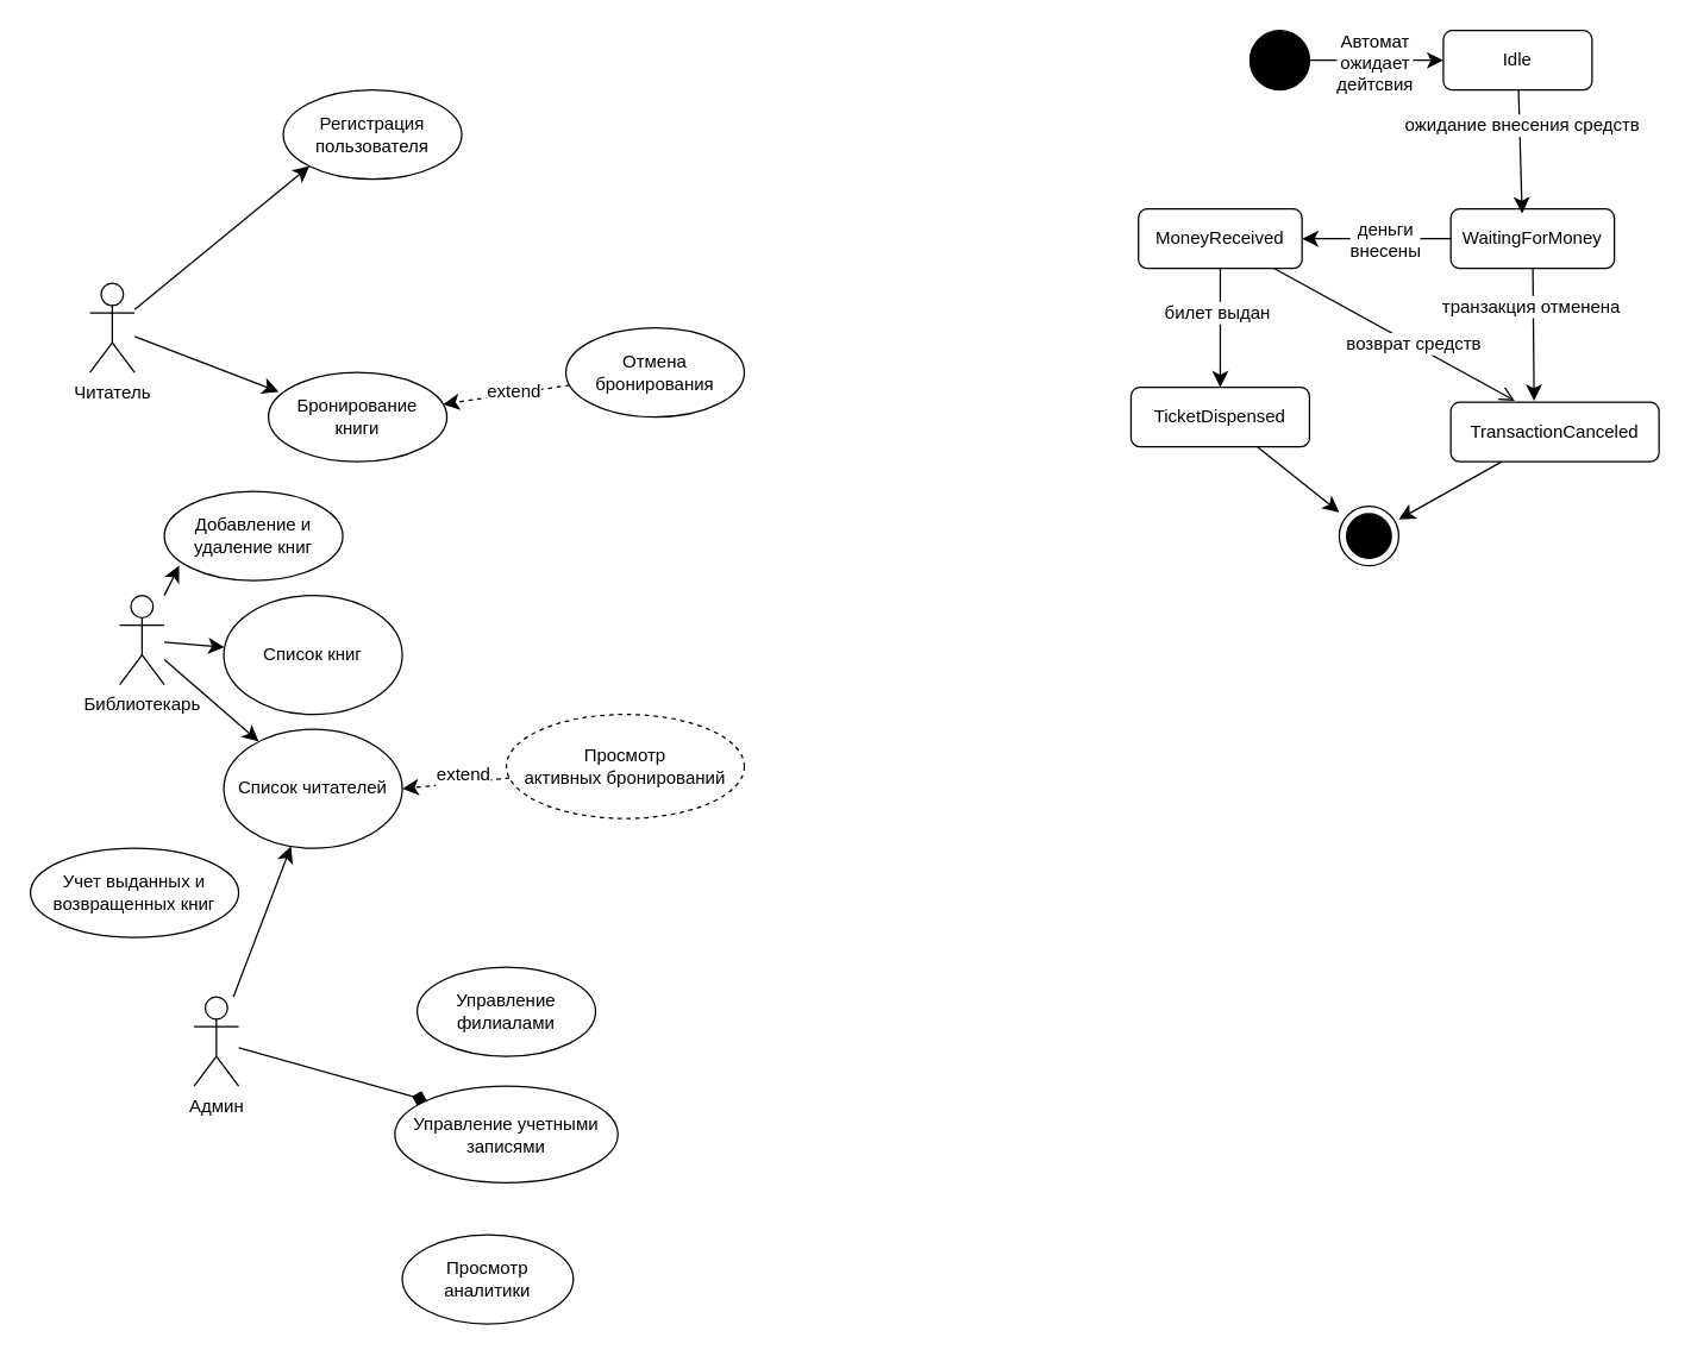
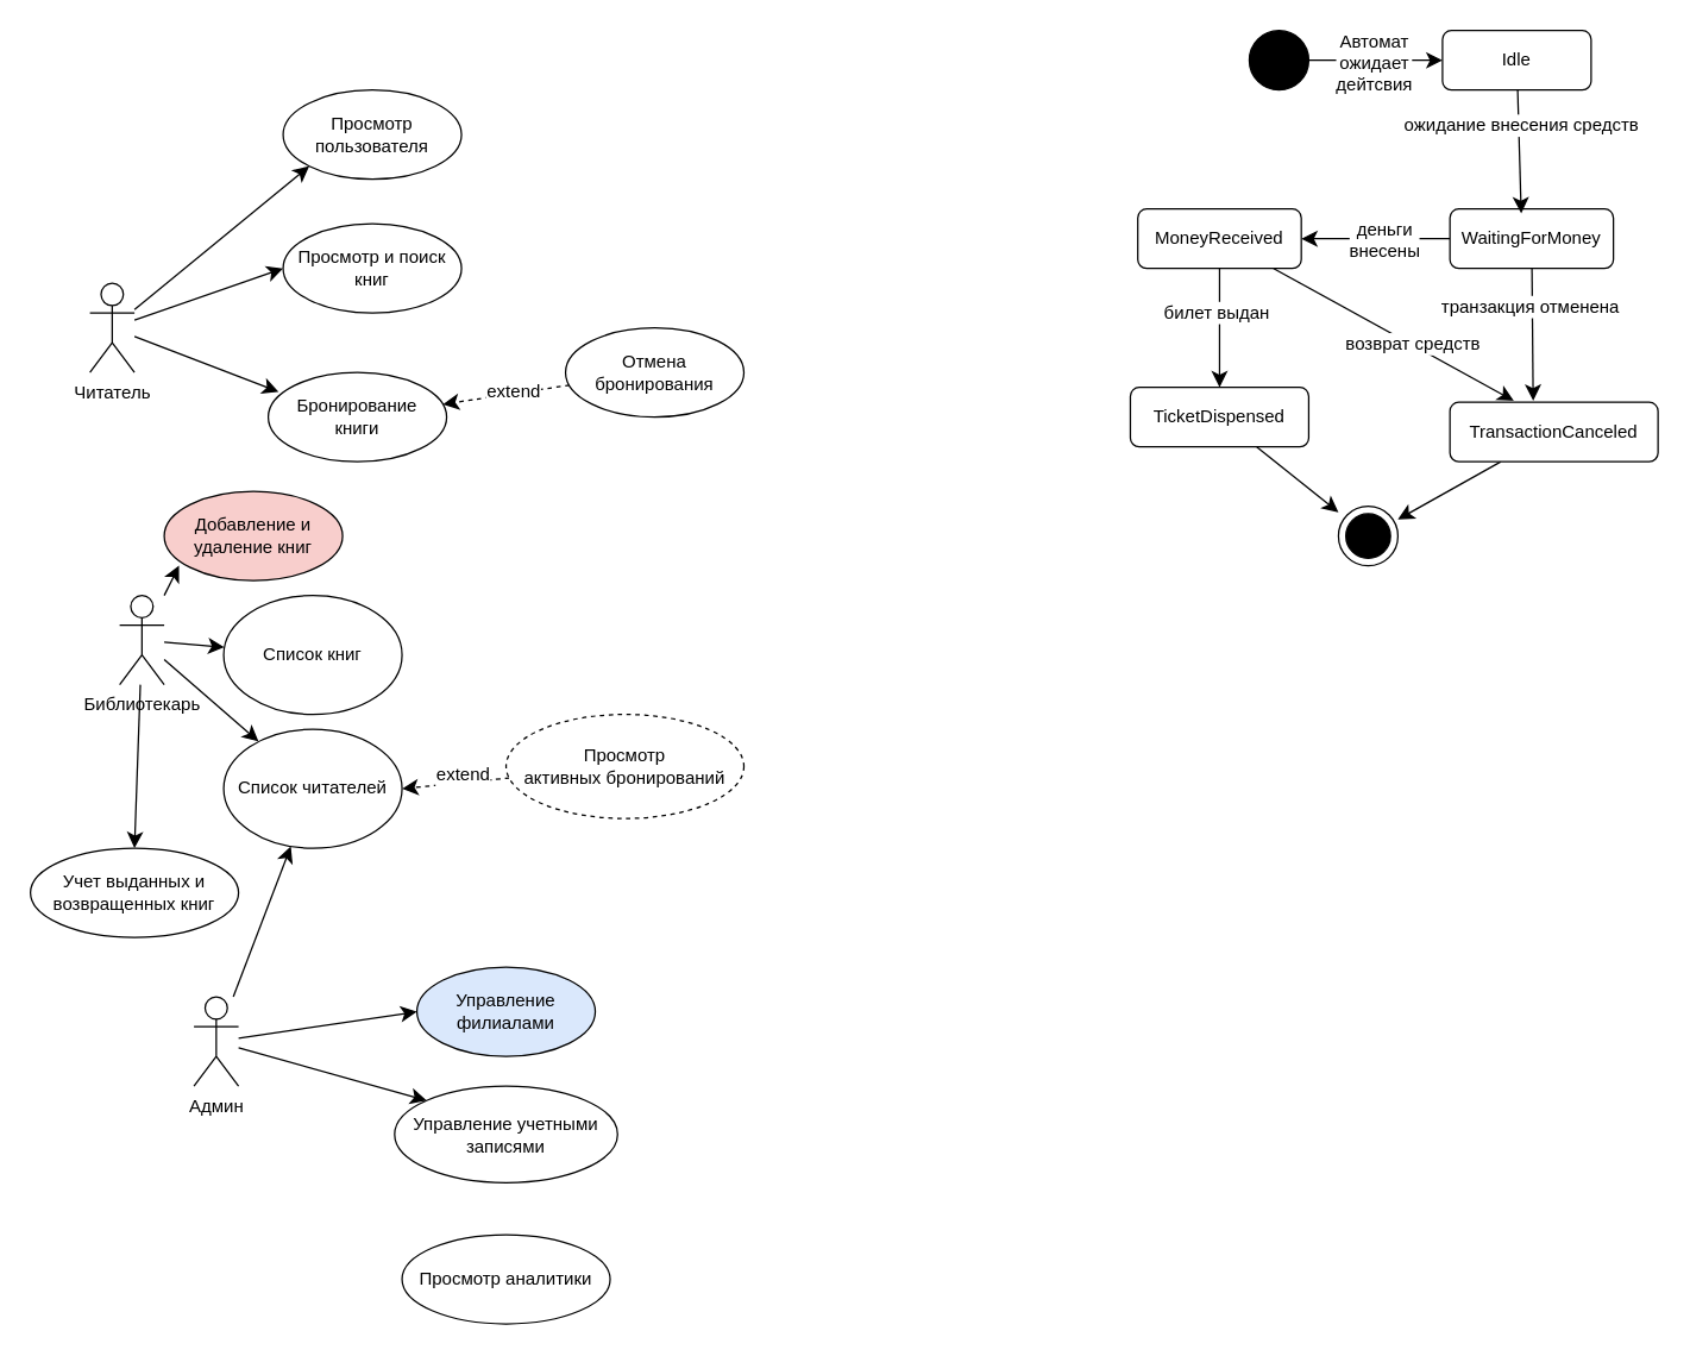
  <mxCell id="0" />
  <mxCell id="1" parent="0" />
  <mxCell id="2" style="edgeStyle=none;curved=1;rounded=0;orthogonalLoop=1;jettySize=auto;html=1;fontSize=12;startSize=8;endSize=8;" edge="1" parent="1" source="5" target="27"><mxGeometry relative="1" as="geometry" /></mxCell>
  <mxCell id="3" style="edgeStyle=none;curved=1;rounded=0;orthogonalLoop=1;jettySize=auto;html=1;fontSize=12;startSize=8;endSize=8;" edge="1" parent="1" source="5" target="28"><mxGeometry relative="1" as="geometry" /></mxCell>
+ <mxCell id="4" style="edgeStyle=none;curved=1;rounded=0;orthogonalLoop=1;jettySize=auto;html=1;entryX=0.5;entryY=0;entryDx=0;entryDy=0;fontSize=12;startSize=8;endSize=8;" edge="1" parent="1" source="5" target="19"><mxGeometry relative="1" as="geometry" /></mxCell>
  <mxCell id="5" value="Библиотекарь" style="shape=umlActor;verticalLabelPosition=bottom;verticalAlign=top;html=1;outlineConnect=0;" vertex="1" parent="1"><mxGeometry x="80" y="400" width="30" height="60" as="geometry" /></mxCell>
- <mxCell id="7" style="edgeStyle=none;curved=1;rounded=0;orthogonalLoop=1;jettySize=auto;html=1;entryX=0;entryY=0;entryDx=0;entryDy=0;fontSize=12;startSize=8;endSize=8;endArrow=diamond;" edge="1" parent="1" source="8" target="21"><mxGeometry relative="1" as="geometry" /></mxCell>
+ <mxCell id="6" style="edgeStyle=none;curved=1;rounded=0;orthogonalLoop=1;jettySize=auto;html=1;entryX=0;entryY=0.5;entryDx=0;entryDy=0;fontSize=12;startSize=8;endSize=8;" edge="1" parent="1" source="8" target="20"><mxGeometry relative="1" as="geometry" /></mxCell>
+ <mxCell id="7" style="edgeStyle=none;curved=1;rounded=0;orthogonalLoop=1;jettySize=auto;html=1;entryX=0;entryY=0;entryDx=0;entryDy=0;fontSize=12;startSize=8;endSize=8;" edge="1" parent="1" source="8" target="21"><mxGeometry relative="1" as="geometry" /></mxCell>
  <mxCell id="8" value="Админ" style="shape=umlActor;verticalLabelPosition=bottom;verticalAlign=top;html=1;outlineConnect=0;" vertex="1" parent="1"><mxGeometry x="130" y="670" width="30" height="60" as="geometry" /></mxCell>
+ <mxCell id="9" style="edgeStyle=none;curved=1;rounded=0;orthogonalLoop=1;jettySize=auto;html=1;entryX=0;entryY=0.5;entryDx=0;entryDy=0;fontSize=12;startSize=8;endSize=8;" edge="1" parent="1" source="11" target="13"><mxGeometry relative="1" as="geometry" /></mxCell>
  <mxCell id="10" style="edgeStyle=none;curved=1;rounded=0;orthogonalLoop=1;jettySize=auto;html=1;entryX=0;entryY=1;entryDx=0;entryDy=0;fontSize=12;startSize=8;endSize=8;" edge="1" parent="1" source="11" target="12"><mxGeometry relative="1" as="geometry" /></mxCell>
  <mxCell id="11" value="Читатель" style="shape=umlActor;verticalLabelPosition=bottom;verticalAlign=top;html=1;outlineConnect=0;" vertex="1" parent="1"><mxGeometry x="60" y="190" width="30" height="60" as="geometry" /></mxCell>
- <mxCell id="12" value="Регистрация пользователя" style="ellipse;whiteSpace=wrap;html=1;" vertex="1" parent="1"><mxGeometry x="190" y="60" width="120" height="60" as="geometry" /></mxCell>
+ <mxCell id="12" value="Просмотр пользователя" style="ellipse;whiteSpace=wrap;html=1;" vertex="1" parent="1"><mxGeometry x="190" y="60" width="120" height="60" as="geometry" /></mxCell>
+ <mxCell id="13" value="Просмотр и поиск книг" style="ellipse;whiteSpace=wrap;html=1;" vertex="1" parent="1"><mxGeometry x="190" y="150" width="120" height="60" as="geometry" /></mxCell>
  <mxCell id="14" value="Бронирование&lt;div&gt;книги&lt;/div&gt;" style="ellipse;whiteSpace=wrap;html=1;" vertex="1" parent="1"><mxGeometry x="180" y="250" width="120" height="60" as="geometry" /></mxCell>
  <mxCell id="15" style="edgeStyle=none;curved=1;rounded=0;orthogonalLoop=1;jettySize=auto;html=1;fontSize=12;startSize=8;endSize=8;dashed=1;" edge="1" parent="1" source="17" target="14"><mxGeometry relative="1" as="geometry" /></mxCell>
  <mxCell id="16" value="extend" style="edgeLabel;html=1;align=center;verticalAlign=middle;resizable=0;points=[];fontSize=12;" vertex="1" connectable="0" parent="15"><mxGeometry x="-0.114" y="-1" relative="1" as="geometry"><mxPoint y="-1" as="offset" /></mxGeometry></mxCell>
  <mxCell id="17" value="Отмена бронирования" style="ellipse;whiteSpace=wrap;html=1;" vertex="1" parent="1"><mxGeometry x="380" y="220" width="120" height="60" as="geometry" /></mxCell>
- <mxCell id="18" value="Добавление и удаление книг" style="ellipse;whiteSpace=wrap;html=1;" vertex="1" parent="1"><mxGeometry x="110" y="330" width="120" height="60" as="geometry" /></mxCell>
+ <mxCell id="18" value="Добавление и удаление книг" style="ellipse;whiteSpace=wrap;html=1;fillColor=#f8cecc;" vertex="1" parent="1"><mxGeometry x="110" y="330" width="120" height="60" as="geometry" /></mxCell>
  <mxCell id="19" value="&lt;p data-pm-slice=&quot;0 0 []&quot;&gt;Учет выданных и возвращенных книг&lt;/p&gt;" style="ellipse;whiteSpace=wrap;html=1;" vertex="1" parent="1"><mxGeometry x="20" y="570" width="140" height="60" as="geometry" /></mxCell>
- <mxCell id="20" value="&lt;p data-pm-slice=&quot;0 0 []&quot;&gt;Управление филиалами&lt;/p&gt;" style="ellipse;whiteSpace=wrap;html=1;" vertex="1" parent="1"><mxGeometry x="280" y="650" width="120" height="60" as="geometry" /></mxCell>
+ <mxCell id="20" value="&lt;p data-pm-slice=&quot;0 0 []&quot;&gt;Управление филиалами&lt;/p&gt;" style="ellipse;whiteSpace=wrap;html=1;fillColor=#dae8fc;" vertex="1" parent="1"><mxGeometry x="280" y="650" width="120" height="60" as="geometry" /></mxCell>
  <mxCell id="21" value="&lt;p data-pm-slice=&quot;0 0 []&quot;&gt;Управление учетными записями&lt;/p&gt;" style="ellipse;whiteSpace=wrap;html=1;" vertex="1" parent="1"><mxGeometry x="265" y="730" width="150" height="65" as="geometry" /></mxCell>
- <mxCell id="22" value="&lt;p data-pm-slice=&quot;0 0 []&quot;&gt;Просмотр аналитики&lt;/p&gt;" style="ellipse;whiteSpace=wrap;html=1;" vertex="1" parent="1"><mxGeometry x="270" y="830" width="115" height="60" as="geometry" /></mxCell>
+ <mxCell id="22" value="&lt;p data-pm-slice=&quot;0 0 []&quot;&gt;Просмотр аналитики&lt;/p&gt;" style="ellipse;whiteSpace=wrap;html=1;" vertex="1" parent="1"><mxGeometry x="270" y="830" width="140" height="60" as="geometry" /></mxCell>
  <mxCell id="23" style="edgeStyle=none;curved=1;rounded=0;orthogonalLoop=1;jettySize=auto;html=1;entryX=0.058;entryY=0.217;entryDx=0;entryDy=0;entryPerimeter=0;fontSize=12;startSize=8;endSize=8;" edge="1" parent="1" source="11" target="14"><mxGeometry relative="1" as="geometry" /></mxCell>
  <mxCell id="24" style="edgeStyle=none;curved=1;rounded=0;orthogonalLoop=1;jettySize=auto;html=1;entryX=1;entryY=0.5;entryDx=0;entryDy=0;fontSize=12;startSize=8;endSize=8;dashed=1;" edge="1" parent="1" source="26" target="28"><mxGeometry relative="1" as="geometry" /></mxCell>
  <mxCell id="25" value="extend" style="edgeLabel;html=1;align=center;verticalAlign=middle;resizable=0;points=[];fontSize=12;" vertex="1" connectable="0" parent="24"><mxGeometry x="0.222" y="-1" relative="1" as="geometry"><mxPoint x="12" y="-6" as="offset" /></mxGeometry></mxCell>
  <mxCell id="26" value="&lt;p data-pm-slice=&quot;0 0 []&quot;&gt;Просмотр активных&amp;nbsp;&lt;span style=&quot;background-color: initial;&quot;&gt;бронирований&lt;/span&gt;&lt;/p&gt;" style="ellipse;whiteSpace=wrap;html=1;dashed=1;" vertex="1" parent="1"><mxGeometry x="340" y="480" width="160" height="70" as="geometry" /></mxCell>
  <mxCell id="27" value="Список книг" style="ellipse;whiteSpace=wrap;html=1;" vertex="1" parent="1"><mxGeometry x="150" y="400" width="120" height="80" as="geometry" /></mxCell>
  <mxCell id="28" value="Список читателей" style="ellipse;whiteSpace=wrap;html=1;" vertex="1" parent="1"><mxGeometry x="150" y="490" width="120" height="80" as="geometry" /></mxCell>
  <mxCell id="29" style="edgeStyle=none;curved=1;rounded=0;orthogonalLoop=1;jettySize=auto;html=1;fontSize=12;startSize=8;endSize=8;" edge="1" parent="1" source="8" target="28"><mxGeometry relative="1" as="geometry" /></mxCell>
  <mxCell id="30" style="edgeStyle=none;curved=1;rounded=0;orthogonalLoop=1;jettySize=auto;html=1;entryX=0.083;entryY=0.833;entryDx=0;entryDy=0;entryPerimeter=0;fontSize=12;startSize=8;endSize=8;" edge="1" parent="1" source="5" target="18"><mxGeometry relative="1" as="geometry" /></mxCell>
  <mxCell id="31" style="edgeStyle=none;curved=1;rounded=0;orthogonalLoop=1;jettySize=auto;html=1;entryX=0;entryY=0.5;entryDx=0;entryDy=0;fontSize=12;startSize=8;endSize=8;" edge="1" parent="1" source="33" target="34"><mxGeometry relative="1" as="geometry" /></mxCell>
  <mxCell id="32" value="Автомат&lt;div&gt;ожидает&lt;/div&gt;&lt;div&gt;дейтсвия&lt;/div&gt;" style="edgeLabel;html=1;align=center;verticalAlign=middle;resizable=0;points=[];fontSize=12;" vertex="1" connectable="0" parent="31"><mxGeometry x="-0.044" y="-1" relative="1" as="geometry"><mxPoint as="offset" /></mxGeometry></mxCell>
  <mxCell id="33" value="" style="shape=ellipse;html=1;fillColor=strokeColor;fontSize=18;fontColor=#ffffff;" vertex="1" parent="1"><mxGeometry x="840" y="20" width="40" height="40" as="geometry" /></mxCell>
  <mxCell id="34" value="Idle" style="shape=rect;rounded=1;html=1;whiteSpace=wrap;align=center;" vertex="1" parent="1"><mxGeometry x="970" y="20" width="100" height="40" as="geometry" /></mxCell>
  <mxCell id="35" style="edgeStyle=none;curved=1;rounded=0;orthogonalLoop=1;jettySize=auto;html=1;fontSize=12;startSize=8;endSize=8;" edge="1" parent="1" source="39" target="42"><mxGeometry relative="1" as="geometry" /></mxCell>
  <mxCell id="36" value="деньги&lt;div&gt;внесены&lt;/div&gt;" style="edgeLabel;html=1;align=center;verticalAlign=middle;resizable=0;points=[];fontSize=12;" vertex="1" connectable="0" parent="35"><mxGeometry x="-0.42" y="-3" relative="1" as="geometry"><mxPoint x="-16" y="3" as="offset" /></mxGeometry></mxCell>
  <mxCell id="37" style="edgeStyle=none;curved=1;rounded=0;orthogonalLoop=1;jettySize=auto;html=1;entryX=0.4;entryY=-0.025;entryDx=0;entryDy=0;fontSize=12;startSize=8;endSize=8;entryPerimeter=0;" edge="1" parent="1" source="39" target="46"><mxGeometry relative="1" as="geometry" /></mxCell>
  <mxCell id="38" value="транзакция отменена" style="edgeLabel;html=1;align=center;verticalAlign=middle;resizable=0;points=[];fontSize=12;" vertex="1" connectable="0" parent="37"><mxGeometry x="-0.439" y="-2" relative="1" as="geometry"><mxPoint as="offset" /></mxGeometry></mxCell>
  <mxCell id="39" value="WaitingForMoney" style="shape=rect;rounded=1;html=1;whiteSpace=wrap;align=center;" vertex="1" parent="1"><mxGeometry x="975" y="140" width="110" height="40" as="geometry" /></mxCell>
  <mxCell id="40" style="edgeStyle=none;curved=1;rounded=0;orthogonalLoop=1;jettySize=auto;html=1;fontSize=12;startSize=8;endSize=8;" edge="1" parent="1" source="42" target="44"><mxGeometry relative="1" as="geometry" /></mxCell>
  <mxCell id="41" value="билет выдан" style="edgeLabel;html=1;align=center;verticalAlign=middle;resizable=0;points=[];fontSize=12;" vertex="1" connectable="0" parent="40"><mxGeometry x="-0.275" y="-3" relative="1" as="geometry"><mxPoint as="offset" /></mxGeometry></mxCell>
  <mxCell id="42" value="MoneyReceived" style="shape=rect;rounded=1;html=1;whiteSpace=wrap;align=center;" vertex="1" parent="1"><mxGeometry x="765" y="140" width="110" height="40" as="geometry" /></mxCell>
  <mxCell id="43" style="edgeStyle=none;curved=1;rounded=0;orthogonalLoop=1;jettySize=auto;html=1;fontSize=12;startSize=8;endSize=8;" edge="1" parent="1" source="44" target="51"><mxGeometry relative="1" as="geometry"><mxPoint x="900" y="360" as="targetPoint" /></mxGeometry></mxCell>
  <mxCell id="44" value="TicketDispensed" style="shape=rect;rounded=1;html=1;whiteSpace=wrap;align=center;" vertex="1" parent="1"><mxGeometry x="760" y="260" width="120" height="40" as="geometry" /></mxCell>
  <mxCell id="45" style="edgeStyle=none;curved=1;rounded=0;orthogonalLoop=1;jettySize=auto;html=1;fontSize=12;startSize=8;endSize=8;" edge="1" parent="1" source="46" target="51"><mxGeometry relative="1" as="geometry" /></mxCell>
  <mxCell id="46" value="TransactionCanceled" style="shape=rect;rounded=1;html=1;whiteSpace=wrap;align=center;" vertex="1" parent="1"><mxGeometry x="975" y="270" width="140" height="40" as="geometry" /></mxCell>
  <mxCell id="47" style="edgeStyle=none;curved=1;rounded=0;orthogonalLoop=1;jettySize=auto;html=1;entryX=0.436;entryY=0.075;entryDx=0;entryDy=0;entryPerimeter=0;fontSize=12;startSize=8;endSize=8;" edge="1" parent="1" source="34" target="39"><mxGeometry relative="1" as="geometry" /></mxCell>
  <mxCell id="48" value="ожидание внесения средств" style="edgeLabel;html=1;align=center;verticalAlign=middle;resizable=0;points=[];fontSize=12;" vertex="1" connectable="0" parent="47"><mxGeometry x="-0.421" y="1" relative="1" as="geometry"><mxPoint as="offset" /></mxGeometry></mxCell>
- <mxCell id="49" style="edgeStyle=none;curved=1;rounded=0;orthogonalLoop=1;jettySize=auto;html=1;entryX=0.307;entryY=-0.025;entryDx=0;entryDy=0;entryPerimeter=0;fontSize=12;startSize=8;endSize=8;endArrow=open;" edge="1" parent="1" source="42" target="46"><mxGeometry relative="1" as="geometry" /></mxCell>
+ <mxCell id="49" style="edgeStyle=none;curved=1;rounded=0;orthogonalLoop=1;jettySize=auto;html=1;entryX=0.307;entryY=-0.025;entryDx=0;entryDy=0;entryPerimeter=0;fontSize=12;startSize=8;endSize=8;" edge="1" parent="1" source="42" target="46"><mxGeometry relative="1" as="geometry" /></mxCell>
  <mxCell id="50" value="возврат средств" style="edgeLabel;html=1;align=center;verticalAlign=middle;resizable=0;points=[];fontSize=12;" vertex="1" connectable="0" parent="49"><mxGeometry x="0.156" y="1" relative="1" as="geometry"><mxPoint x="-1" as="offset" /></mxGeometry></mxCell>
  <mxCell id="51" value="" style="shape=mxgraph.sysml.actFinal;html=1;verticalLabelPosition=bottom;labelBackgroundColor=#ffffff;verticalAlign=top;" vertex="1" parent="1"><mxGeometry x="900" y="340" width="40" height="40" as="geometry" /></mxCell>
